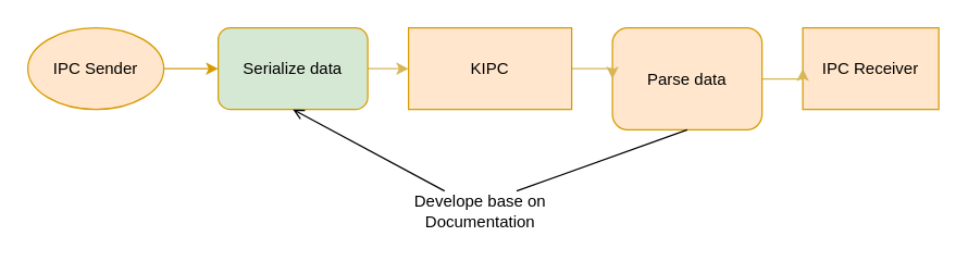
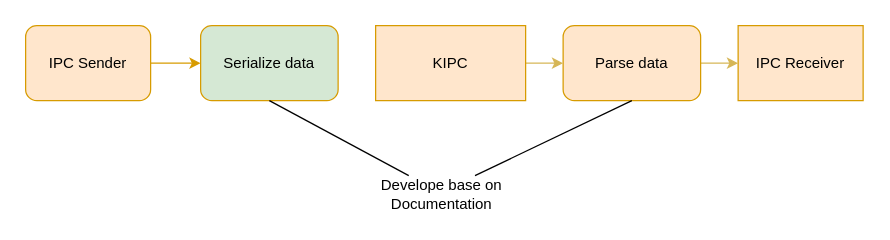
  <mxCell id="0" />
  <mxCell id="1" parent="0" />
  <mxCell id="2" style="edgeStyle=orthogonalEdgeStyle;rounded=0;orthogonalLoop=1;jettySize=auto;html=1;exitX=1;exitY=0.5;exitDx=0;exitDy=0;entryX=0;entryY=0.5;entryDx=0;entryDy=0;fillColor=#ffe6cc;strokeColor=#d79b00;" edge="1" parent="1" source="3" target="6"><mxGeometry relative="1" as="geometry" /></mxCell>
- <mxCell id="3" value="IPC Sender" style="ellipse;whiteSpace=wrap;html=1;fillColor=#ffe6cc;strokeColor=#d79b00;" vertex="1" parent="1"><mxGeometry x="20" y="20" width="100" height="60" as="geometry" /></mxCell>
+ <mxCell id="3" value="IPC Sender" style="rounded=1;whiteSpace=wrap;html=1;fillColor=#ffe6cc;strokeColor=#d79b00;" vertex="1" parent="1"><mxGeometry x="20" y="20" width="100" height="60" as="geometry" /></mxCell>
  <mxCell id="4" value="IPC Receiver" style="whiteSpace=wrap;html=1;fillColor=#ffe6cc;strokeColor=#d79b00;rounded=0;" vertex="1" parent="1"><mxGeometry x="590" y="20" width="100" height="60" as="geometry" /></mxCell>
- <mxCell id="5" style="edgeStyle=orthogonalEdgeStyle;rounded=0;orthogonalLoop=1;jettySize=auto;html=1;exitX=1;exitY=0.5;exitDx=0;exitDy=0;entryX=0;entryY=0.5;entryDx=0;entryDy=0;fillColor=#fff2cc;strokeColor=#d6b656;" edge="1" parent="1" source="6" target="10"><mxGeometry relative="1" as="geometry" /></mxCell>
  <mxCell id="6" value="Serialize data" style="rounded=1;whiteSpace=wrap;html=1;fillColor=#d5e8d4;strokeColor=#d79b00;" vertex="1" parent="1"><mxGeometry x="160" y="20" width="110" height="60" as="geometry" /></mxCell>
  <mxCell id="7" style="edgeStyle=orthogonalEdgeStyle;rounded=0;orthogonalLoop=1;jettySize=auto;html=1;exitX=1;exitY=0.5;exitDx=0;exitDy=0;entryX=0;entryY=0.5;entryDx=0;entryDy=0;fillColor=#fff2cc;strokeColor=#d6b656;" edge="1" parent="1" source="8" target="4"><mxGeometry relative="1" as="geometry" /></mxCell>
- <mxCell id="8" value="Parse data" style="rounded=1;whiteSpace=wrap;html=1;fillColor=#ffe6cc;strokeColor=#d79b00;" vertex="1" parent="1"><mxGeometry x="450" y="20" width="110" height="75" as="geometry" /></mxCell>
+ <mxCell id="8" value="Parse data" style="rounded=1;whiteSpace=wrap;html=1;fillColor=#ffe6cc;strokeColor=#d79b00;" vertex="1" parent="1"><mxGeometry x="450" y="20" width="110" height="60" as="geometry" /></mxCell>
  <mxCell id="9" style="edgeStyle=orthogonalEdgeStyle;rounded=0;orthogonalLoop=1;jettySize=auto;html=1;exitX=1;exitY=0.5;exitDx=0;exitDy=0;entryX=0;entryY=0.5;entryDx=0;entryDy=0;fillColor=#fff2cc;strokeColor=#d6b656;" edge="1" parent="1" source="10" target="8"><mxGeometry relative="1" as="geometry" /></mxCell>
  <mxCell id="10" value="KIPC" style="whiteSpace=wrap;html=1;fillColor=#ffe6cc;strokeColor=#d79b00;rounded=0;" vertex="1" parent="1"><mxGeometry x="300" y="20" width="120" height="60" as="geometry" /></mxCell>
  <mxCell id="11" value="Develope base on Documentation" style="text;html=1;align=center;verticalAlign=middle;whiteSpace=wrap;rounded=0;" vertex="1" parent="1"><mxGeometry x="300" y="140" width="106" height="30" as="geometry" /></mxCell>
  <mxCell id="12" value="" style="endArrow=none;html=1;rounded=0;entryX=0.5;entryY=1;entryDx=0;entryDy=0;exitX=0.75;exitY=0;exitDx=0;exitDy=0;" edge="1" parent="1" source="11" target="8"><mxGeometry width="50" height="50" relative="1" as="geometry"><mxPoint x="360" y="130" as="sourcePoint" /><mxPoint x="400" y="100" as="targetPoint" /></mxGeometry></mxCell>
- <mxCell id="13" value="" style="endArrow=open;html=1;rounded=0;entryX=0.5;entryY=1;entryDx=0;entryDy=0;exitX=0.25;exitY=0;exitDx=0;exitDy=0;" edge="1" parent="1" source="11" target="6"><mxGeometry width="50" height="50" relative="1" as="geometry"><mxPoint x="350" y="130" as="sourcePoint" /><mxPoint x="515" y="90" as="targetPoint" /></mxGeometry></mxCell>
+ <mxCell id="13" value="" style="endArrow=none;html=1;rounded=0;entryX=0.5;entryY=1;entryDx=0;entryDy=0;exitX=0.25;exitY=0;exitDx=0;exitDy=0;" edge="1" parent="1" source="11" target="6"><mxGeometry width="50" height="50" relative="1" as="geometry"><mxPoint x="350" y="130" as="sourcePoint" /><mxPoint x="515" y="90" as="targetPoint" /></mxGeometry></mxCell>
